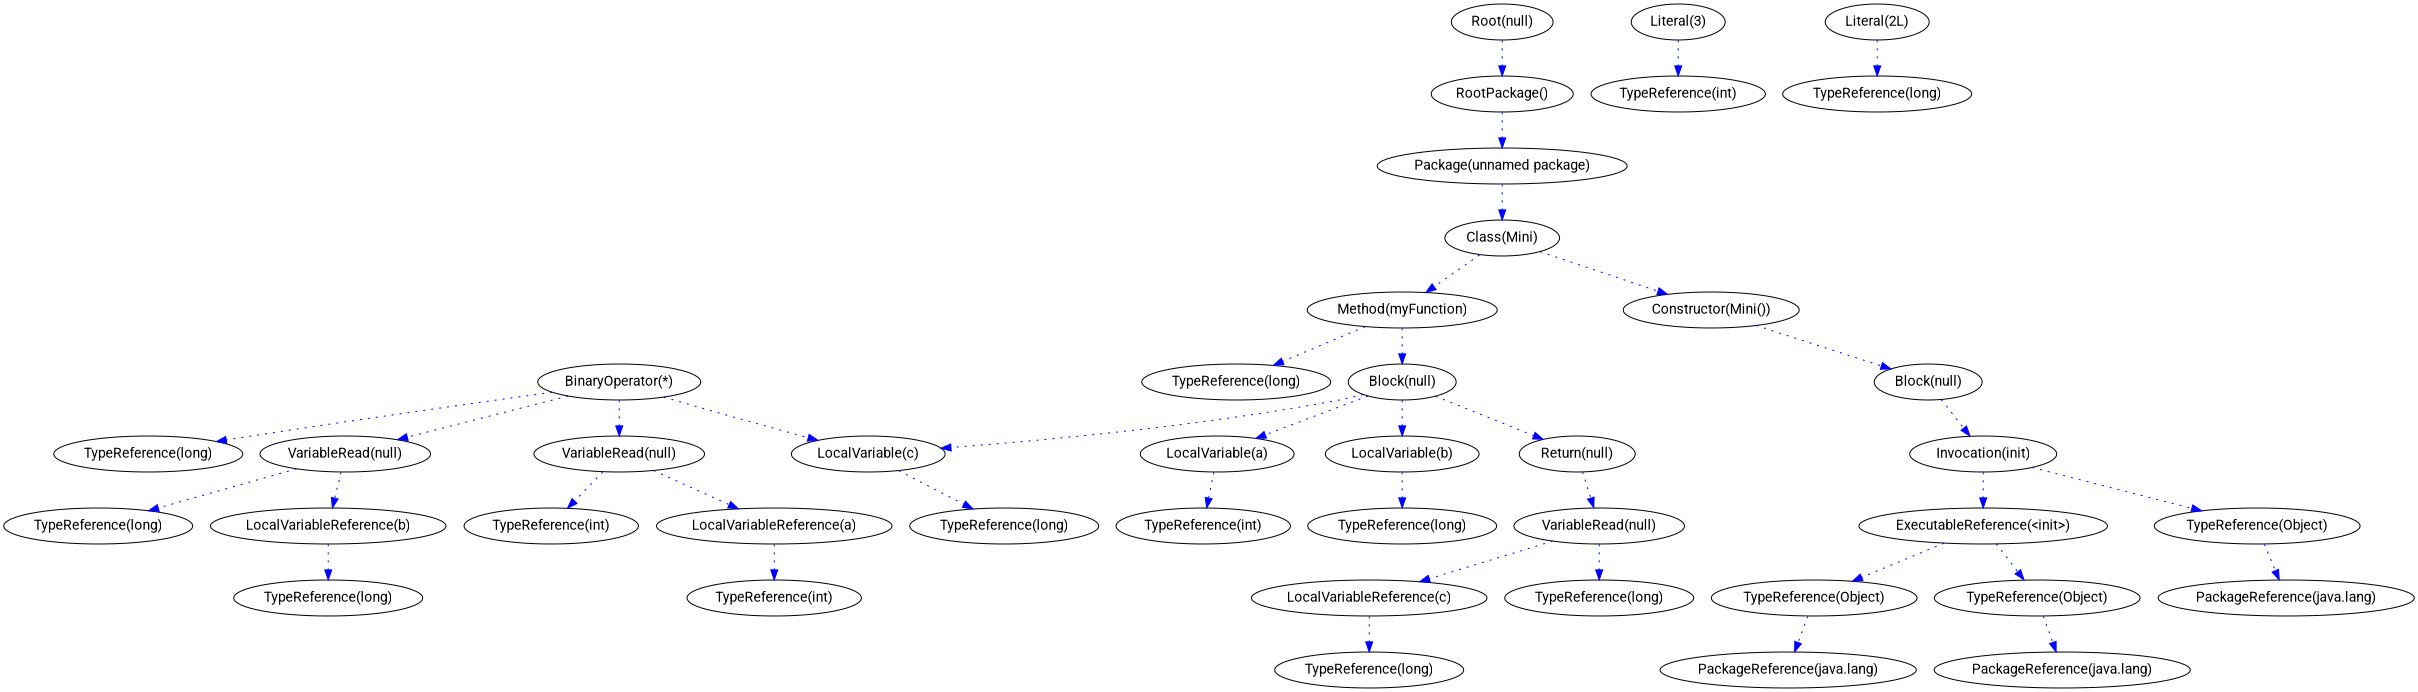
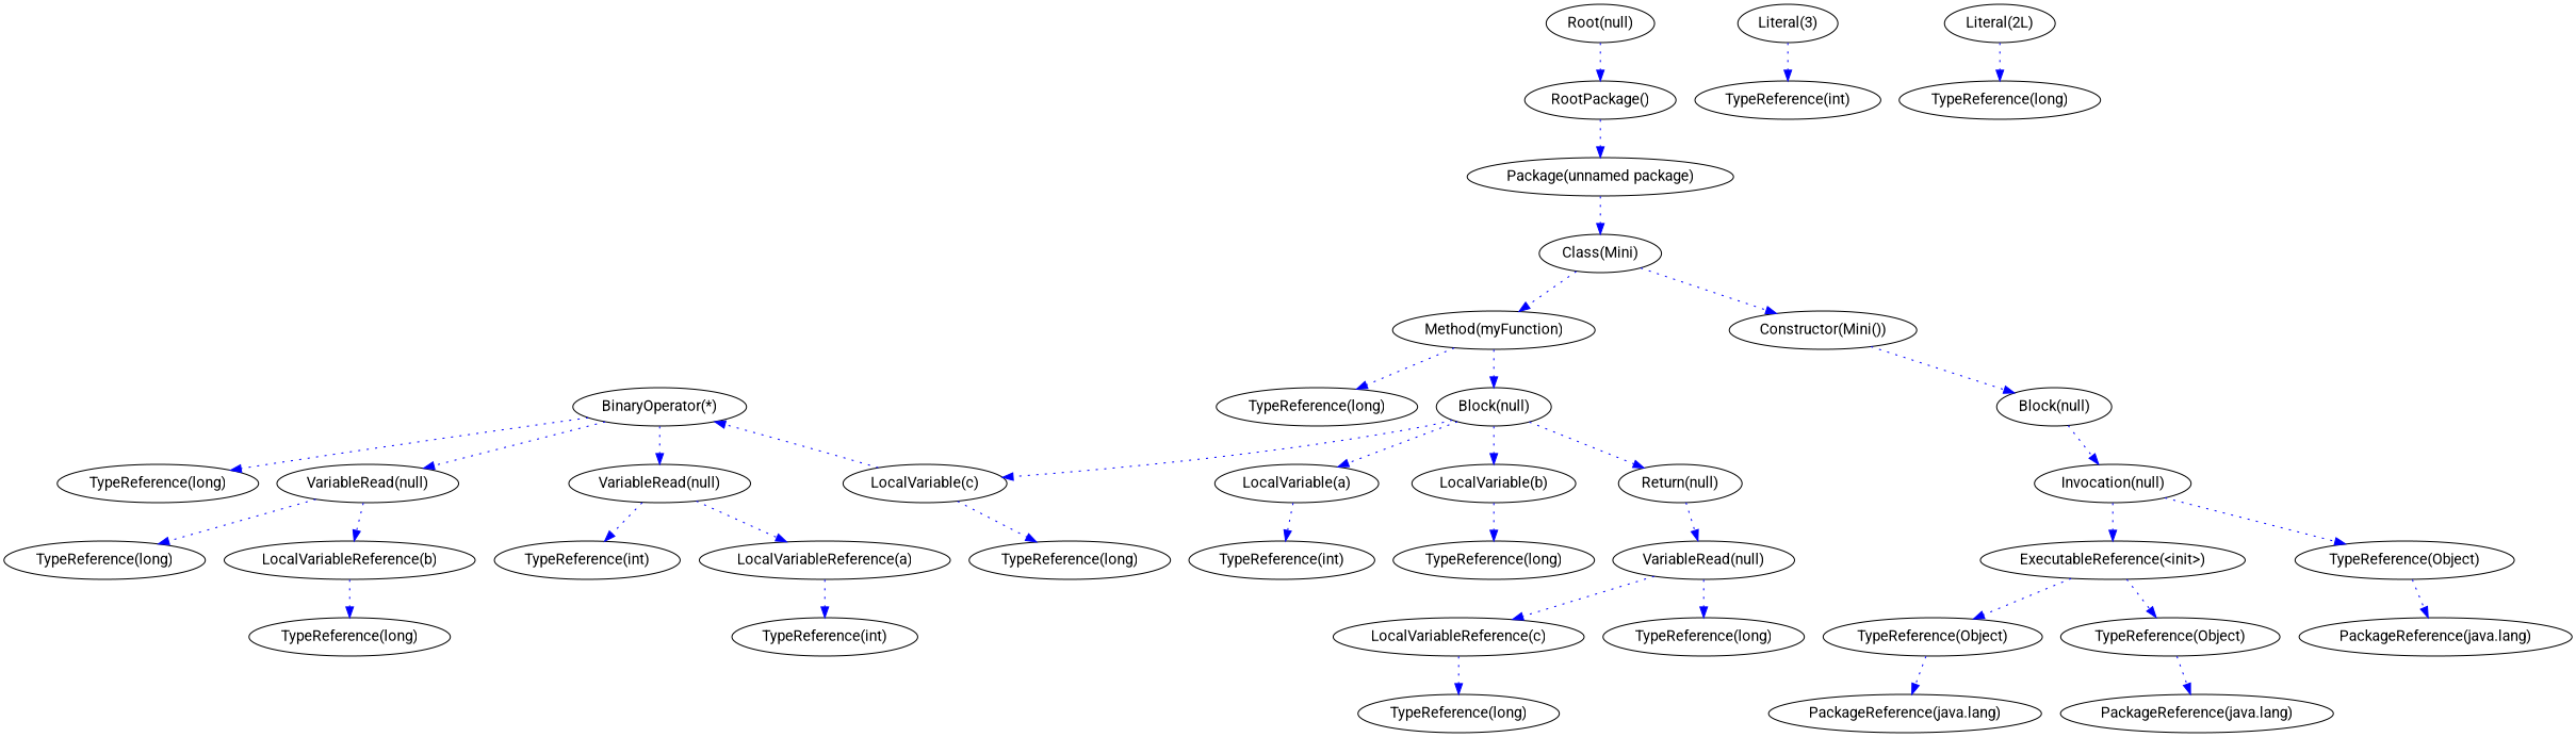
  digraph {
    fontname=Roboto
    node [fontname=Roboto]
    edge [color=blue fontcolor=blue fontname=Roboto style=dotted]
    n1 [label="TypeReference(long)"]
    n2 [label="Root(null)"]
    n3 [label="RootPackage()"]
    n4 [label="Package(unnamed package)"]
    n5 [label="VariableRead(null)"]
    n6 [label="LocalVariableReference(c)"]
    n7 [label="TypeReference(long)"]
    n8 [label="TypeReference(long)"]
    n9 [label="ExecutableReference(<init>)"]
    n10 [label="TypeReference(Object)"]
    n11 [label="TypeReference(Object)"]
    n12 [label="PackageReference(java.lang)"]
    n13 [label="PackageReference(java.lang)"]
    n14 [label="TypeReference(long)"]
    n15 [label="BinaryOperator(*)"]
    n16 [label="TypeReference(long)"]
    n17 [label="VariableRead(null)"]
    n18 [label="VariableRead(null)"]
    n19 [label="TypeReference(long)"]
    n20 [label="LocalVariableReference(b)"]
    n21 [label="TypeReference(int)"]
    n22 [label="LocalVariableReference(a)"]
    n23 [label="Literal(3)"]
    n24 [label="TypeReference(int)"]
    n25 [label="TypeReference(int)"]
    n26 [label="TypeReference(int)"]
    n27 [label="Method(myFunction)"]
    n28 [label="Block(null)"]
    n29 [label="LocalVariable(a)"]
    n30 [label="LocalVariable(c)"]
    n31 [label="LocalVariable(b)"]
    n32 [label="Return(null)"]
    n33 [label="TypeReference(long)"]
    n34 [label="TypeReference(long)"]
    n35 [label="PackageReference(java.lang)"]
    n36 [label="Literal(2L)"]
    n37 [label="TypeReference(long)"]
    n38 [label="Constructor(Mini())"]
    n39 [label="Block(null)"]
-   n40 [label="Invocation(init)"]
+   n40 [label="Invocation(null)"]
    n41 [label="Class(Mini)"]
    n42 [label="TypeReference(Object)"]
    n2 -> n3
    n3 -> n4
    n4 -> n41
    n5 -> n6
    n5 -> n7
    n6 -> n8
    n9 -> n10
    n9 -> n11
    n10 -> n12
    n11 -> n13
    n15 -> n16
    n15 -> n17
    n15 -> n18
    n17 -> n19
    n17 -> n20
    n18 -> n21
    n18 -> n22
    n20 -> n1
    n22 -> n25
    n23 -> n24
    n27 -> n14
    n27 -> n28
    n28 -> n29
    n28 -> n30
    n28 -> n31
    n28 -> n32
    n29 -> n26
-   n15 -> n30
+   n30 -> n15
    n30 -> n33
    n31 -> n34
    n32 -> n5
    n36 -> n37
    n38 -> n39
    n39 -> n40
    n40 -> n9
    n40 -> n42
    n41 -> n27
    n41 -> n38
    n42 -> n35
  }
